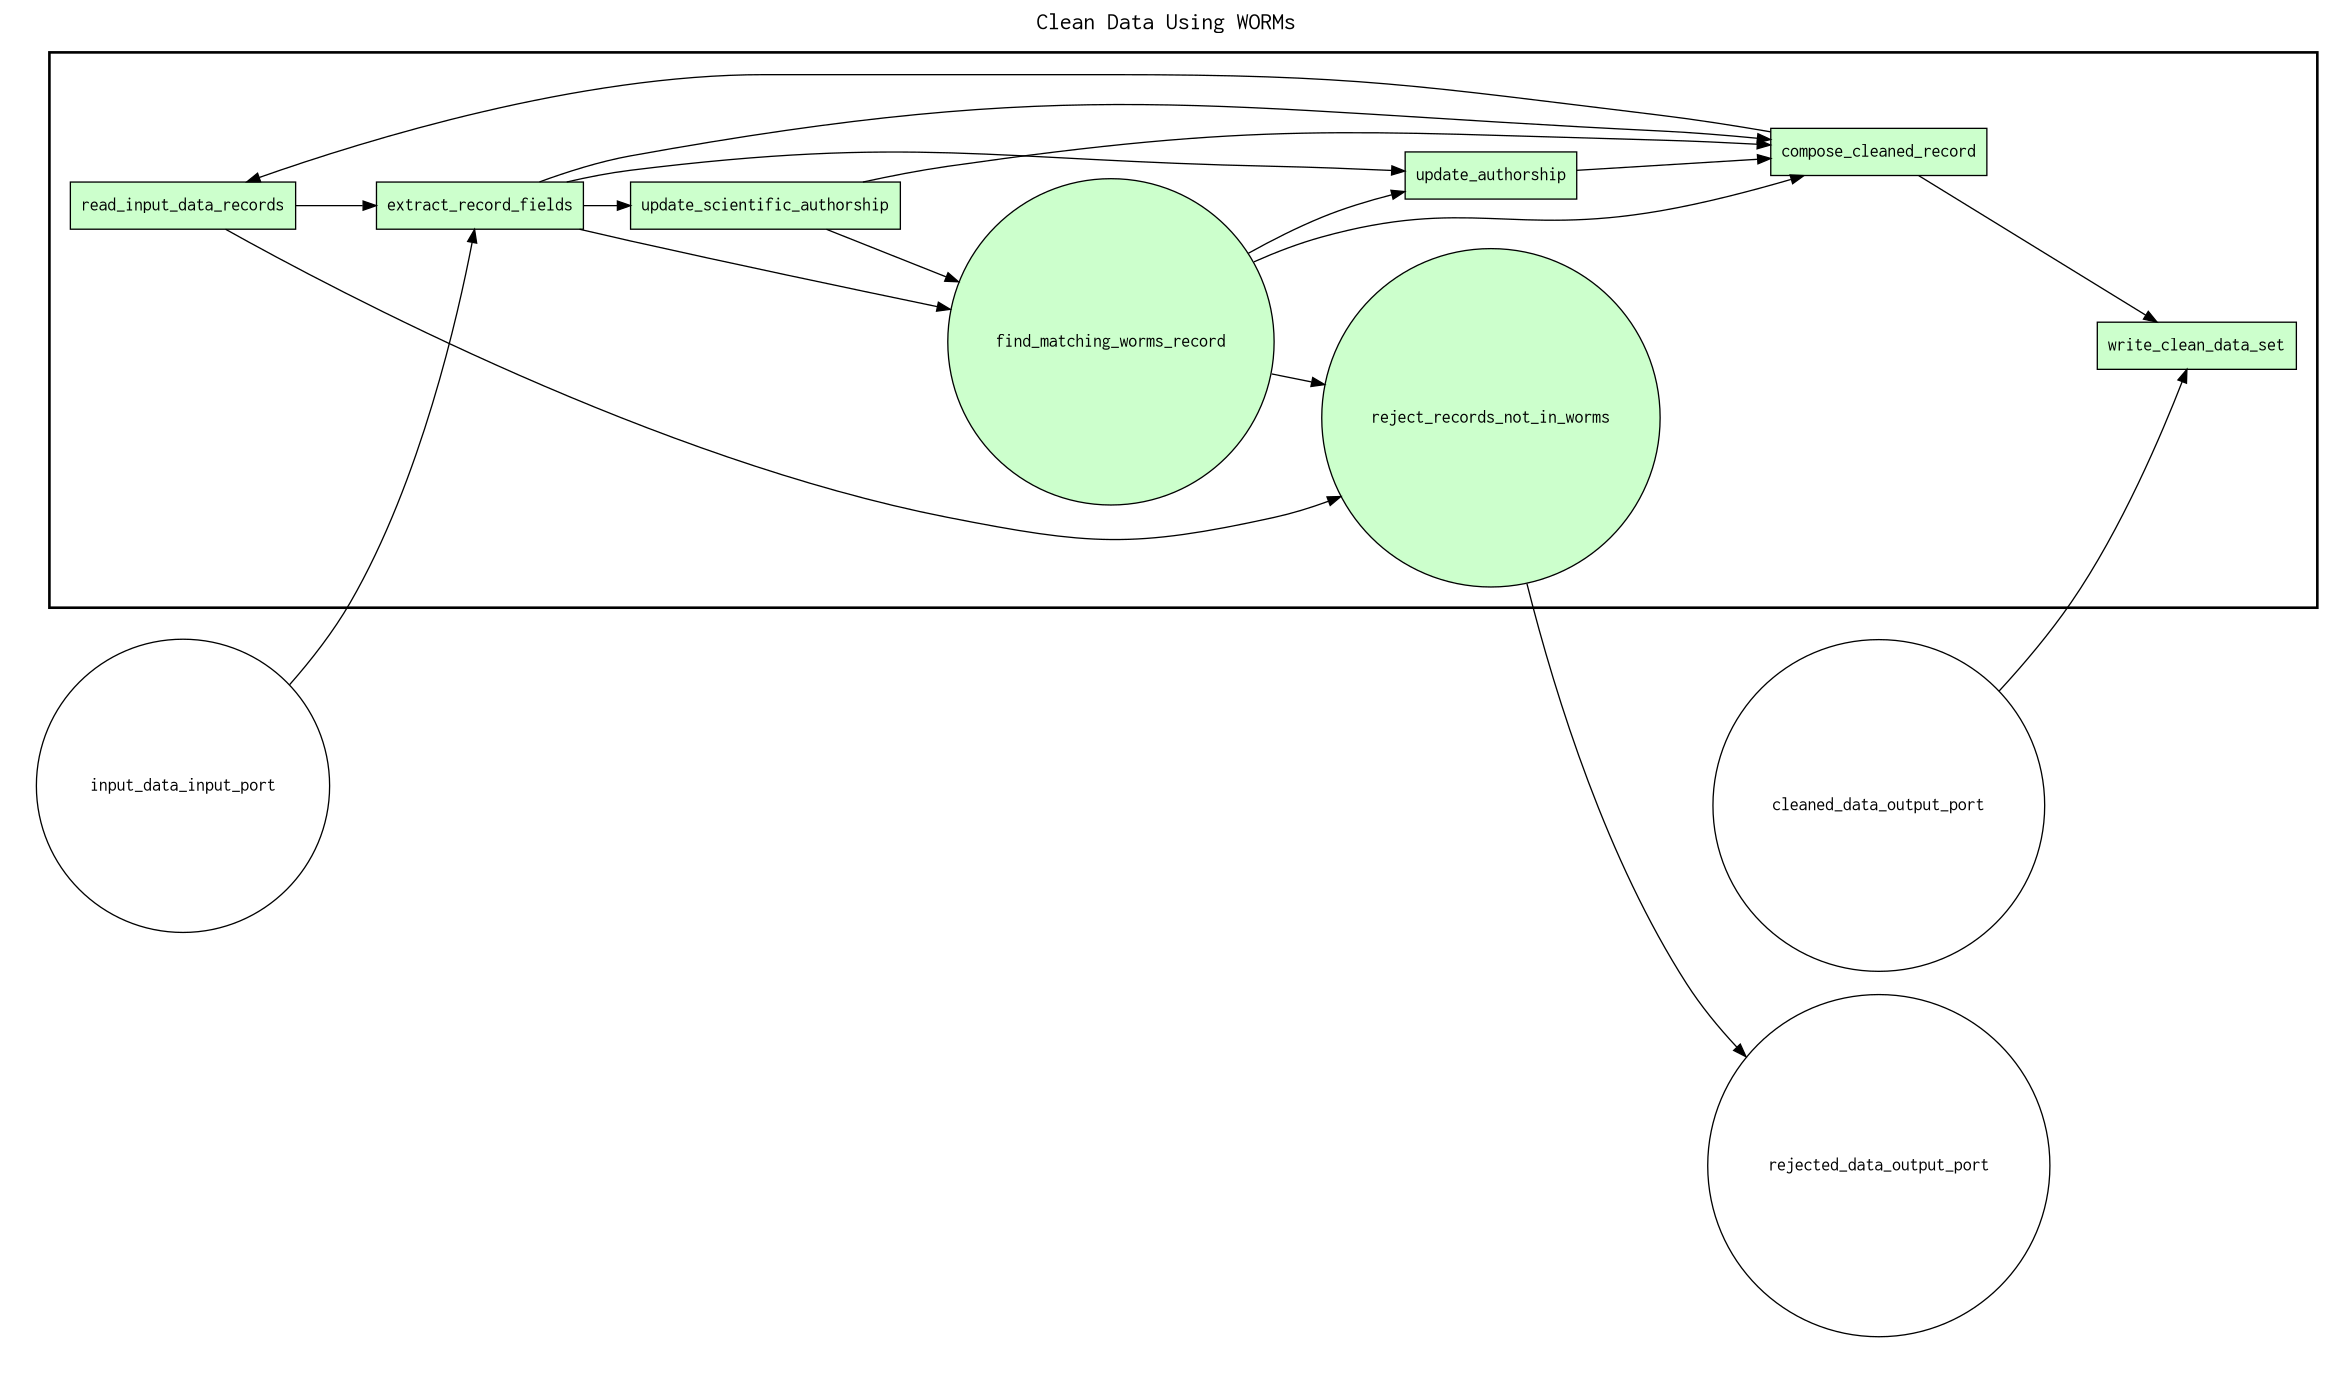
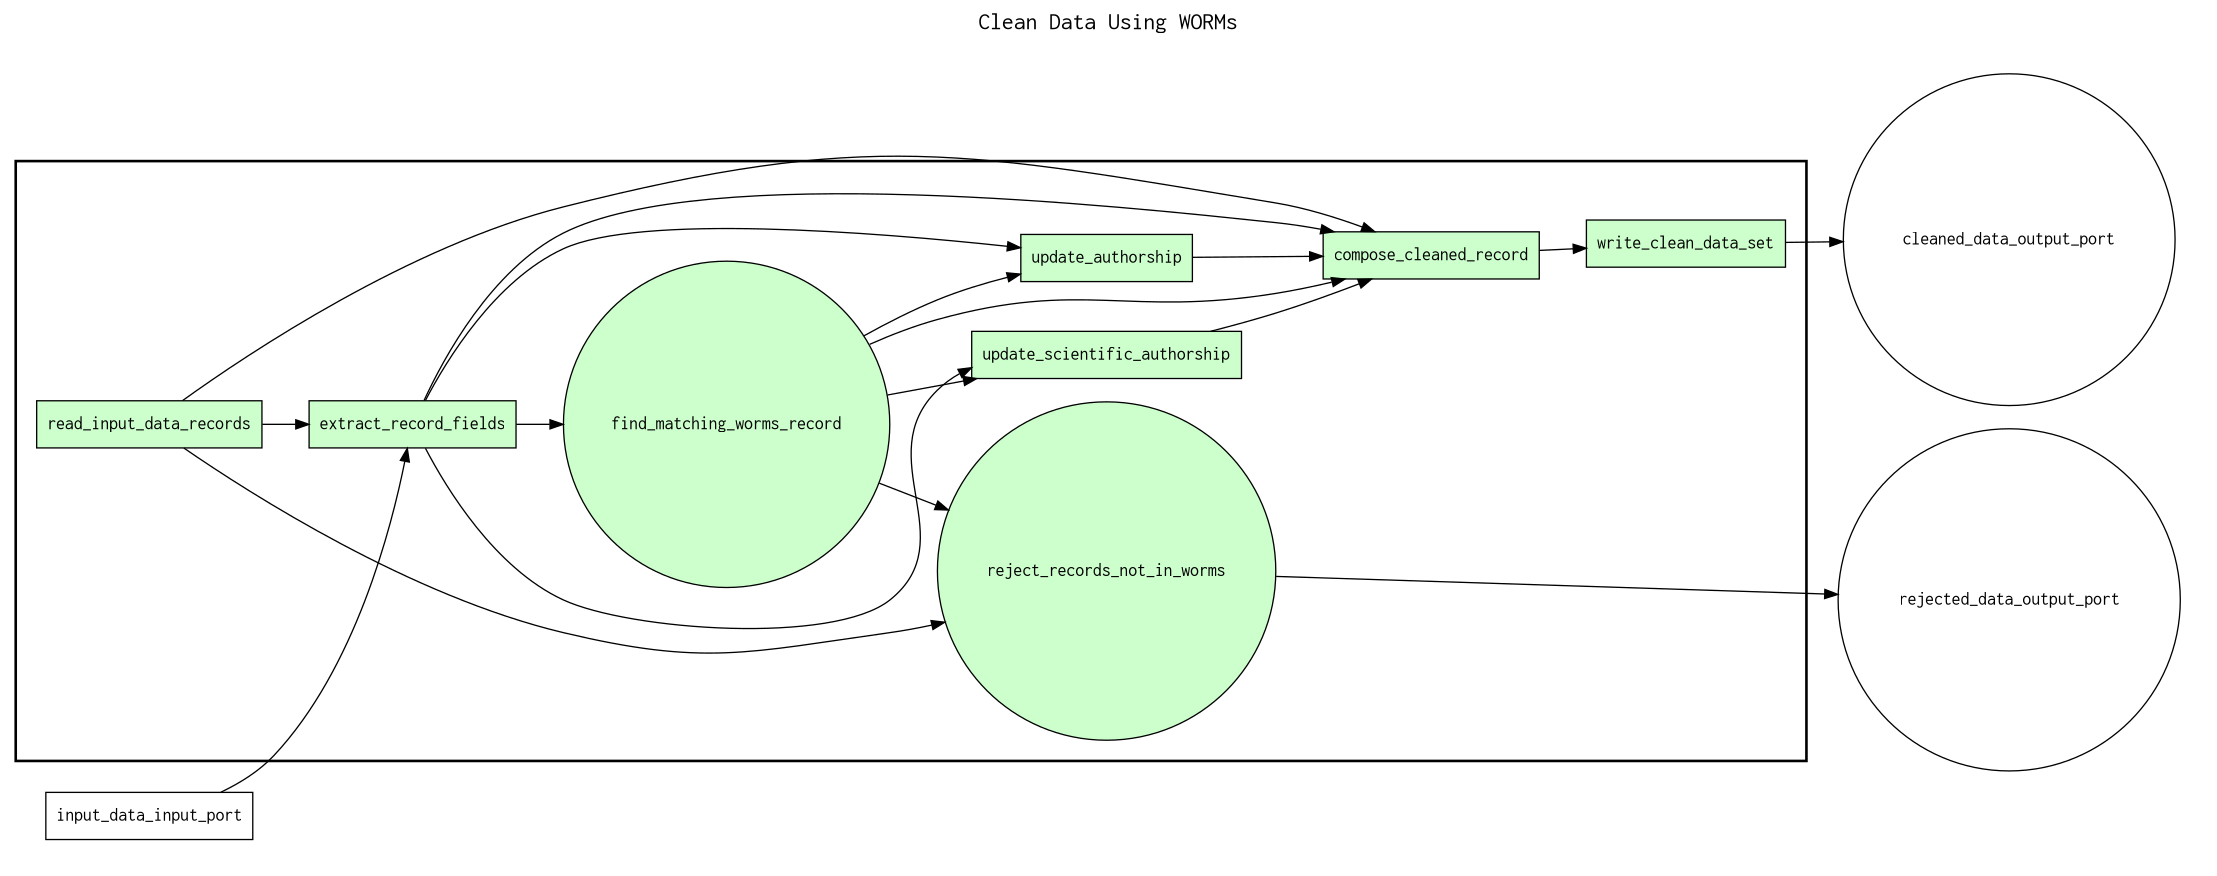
  digraph {
    fontname=Courier
    fontsize=18
    label="Clean Data Using WORMs"
    labelloc=t
    rankdir=LR
    node [fillcolor="#CCFFCC" fontname=Courier peripheries=1 shape=box style=filled]
    edge [fontname=Helvetica]
    read_input_data_records
    extract_record_fields
    reject_records_not_in_worms [shape=circle]
    compose_cleaned_record
    find_matching_worms_record [shape=circle]
    n6 [label=update_scientific_authorship]
    update_authorship
    write_clean_data_set
-   input_data_input_port [fillcolor="#FFFFFF" shape=circle width=0.2]
+   input_data_input_port [fillcolor="#FFFFFF" width=0.2]
    cleaned_data_output_port [fillcolor="#FFFFFF" shape=circle width=0.2]
    rejected_data_output_port [fillcolor="#FFFFFF" shape=circle width=0.2]
    subgraph cluster_1 {
      color=black
      label=""
      penwidth=2
      subgraph cluster_2 {
        color=white
        label=""
        penwidth=2
        read_input_data_records
        extract_record_fields
        reject_records_not_in_worms
        compose_cleaned_record
        find_matching_worms_record
        n6
        update_authorship
        write_clean_data_set
      }
    }
    subgraph cluster_3 {
      color=white
      label=""
      subgraph cluster_4 {
        color=white
        label=""
        input_data_input_port
      }
    }
    subgraph cluster_5 {
      color=white
      label=""
      subgraph cluster_6 {
        color=white
        label=""
        cleaned_data_output_port
        rejected_data_output_port
      }
    }
    read_input_data_records -> extract_record_fields
    read_input_data_records -> reject_records_not_in_worms
-   compose_cleaned_record -> read_input_data_records
+   read_input_data_records -> compose_cleaned_record
    extract_record_fields -> compose_cleaned_record
    extract_record_fields -> find_matching_worms_record
    extract_record_fields -> n6
    extract_record_fields -> update_authorship
    reject_records_not_in_worms -> rejected_data_output_port
    compose_cleaned_record -> write_clean_data_set
    find_matching_worms_record -> reject_records_not_in_worms
    find_matching_worms_record -> compose_cleaned_record
-   n6 -> find_matching_worms_record
+   find_matching_worms_record -> n6
    find_matching_worms_record -> update_authorship
    n6 -> compose_cleaned_record
    update_authorship -> compose_cleaned_record
-   cleaned_data_output_port -> write_clean_data_set
+   write_clean_data_set -> cleaned_data_output_port
    input_data_input_port -> extract_record_fields
  }
